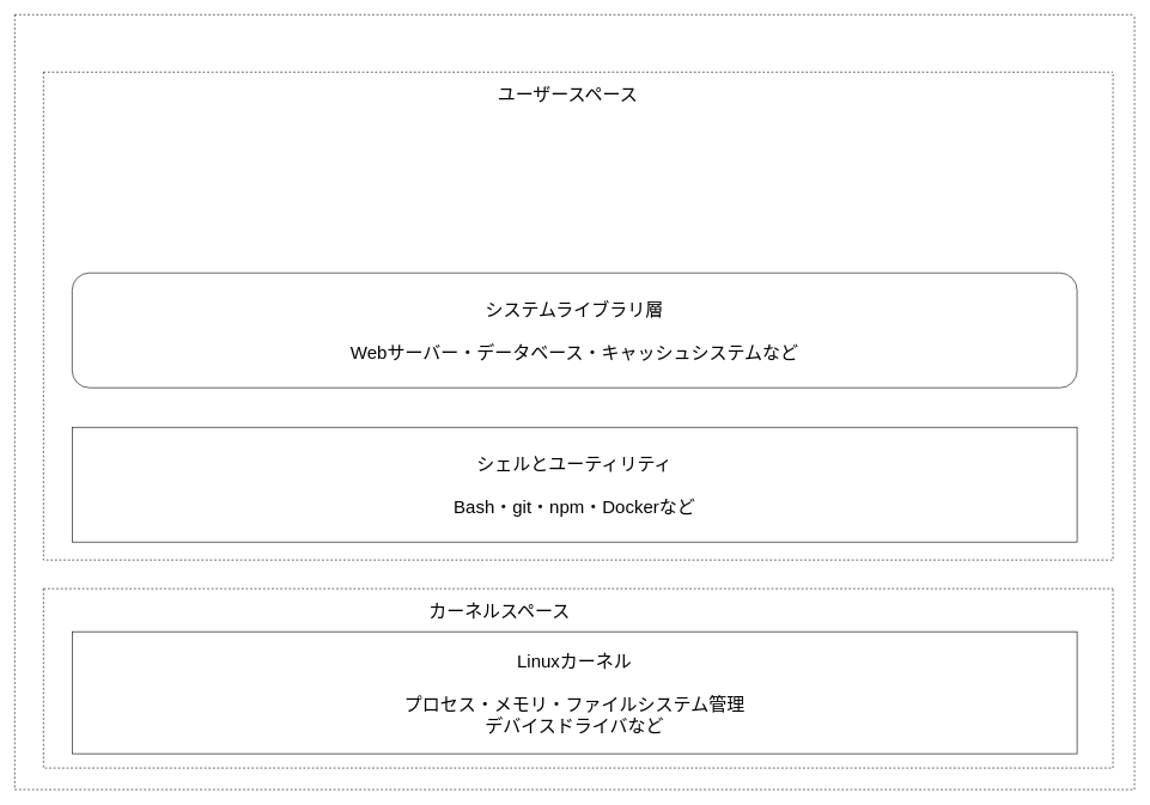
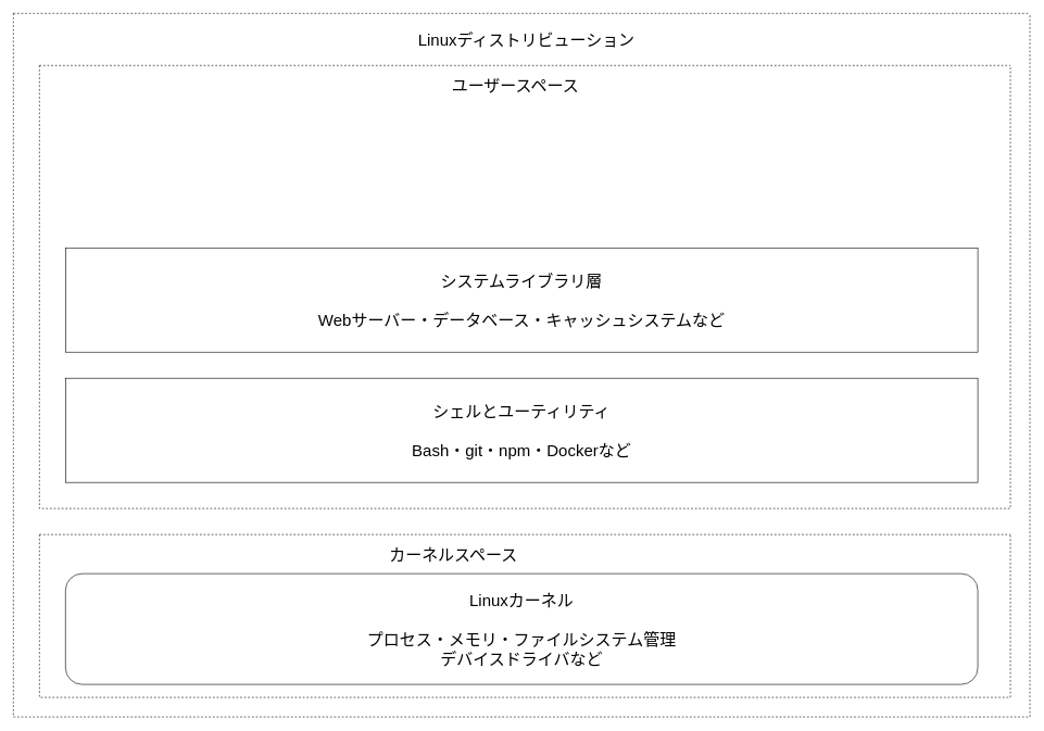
  <mxCell id="0" />
  <mxCell id="1" parent="0" />
  <mxCell id="2" value="" style="swimlane;startSize=0;dashed=1;" vertex="1" parent="1"><mxGeometry x="20" y="20" width="1560" height="1080" as="geometry" /></mxCell>
+ <mxCell id="3" value="Linuxディストリビューション" style="text;html=1;align=center;verticalAlign=middle;resizable=0;points=[];autosize=1;strokeColor=none;fillColor=none;fontSize=25;" vertex="1" parent="2"><mxGeometry x="607" y="20" width="360" height="40" as="geometry" /></mxCell>
  <mxCell id="4" value="" style="swimlane;startSize=0;dashed=1;fontSize=25;" vertex="1" parent="2"><mxGeometry x="40" y="80" width="1490" height="680" as="geometry" /></mxCell>
  <mxCell id="5" value="ユーザースペース" style="text;html=1;align=center;verticalAlign=middle;resizable=0;points=[];autosize=1;strokeColor=none;fillColor=none;fontSize=25;" vertex="1" parent="4"><mxGeometry x="620" y="10" width="220" height="40" as="geometry" /></mxCell>
- <mxCell id="6" value="システムライブラリ層&lt;br&gt;&lt;br&gt;Webサーバー・データベース・キャッシュシステムなど" style="whiteSpace=wrap;html=1;fontSize=25;rounded=1;" vertex="1" parent="4"><mxGeometry x="40" y="280" width="1400" height="160" as="geometry" /></mxCell>
- <mxCell id="7" value="シェルとユーティリティ&lt;br&gt;&lt;br&gt;Bash・git・npm・Dockerなど" style="rounded=0;whiteSpace=wrap;html=1;fontSize=25;" vertex="1" parent="4"><mxGeometry x="40" y="495" width="1400" height="160" as="geometry" /></mxCell>
+ <mxCell id="6" value="システムライブラリ層&lt;br&gt;&lt;br&gt;Webサーバー・データベース・キャッシュシステムなど" style="rounded=0;whiteSpace=wrap;html=1;fontSize=25;" vertex="1" parent="4"><mxGeometry x="40" y="280" width="1400" height="160" as="geometry" /></mxCell>
+ <mxCell id="7" value="シェルとユーティリティ&lt;br&gt;&lt;br&gt;Bash・git・npm・Dockerなど" style="rounded=0;whiteSpace=wrap;html=1;fontSize=25;" vertex="1" parent="4"><mxGeometry x="40" y="480" width="1400" height="160" as="geometry" /></mxCell>
  <mxCell id="8" value="" style="swimlane;startSize=0;dashed=1;fontSize=25;" vertex="1" parent="2"><mxGeometry x="40" y="800" width="1490" height="250" as="geometry" /></mxCell>
  <mxCell id="9" value="カーネルスペース" style="text;html=1;align=center;verticalAlign=middle;resizable=0;points=[];autosize=1;strokeColor=none;fillColor=none;fontSize=25;" vertex="1" parent="8"><mxGeometry x="525" y="10" width="220" height="40" as="geometry" /></mxCell>
- <mxCell id="10" value="Linuxカーネル&lt;br&gt;&lt;br&gt;プロセス・メモリ・ファイルシステム管理&lt;br&gt;デバイスドライバなど" style="rounded=0;whiteSpace=wrap;html=1;fontSize=25;" vertex="1" parent="8"><mxGeometry x="40" y="60" width="1400" height="170" as="geometry" /></mxCell>
+ <mxCell id="10" value="Linuxカーネル&lt;br&gt;&lt;br&gt;プロセス・メモリ・ファイルシステム管理&lt;br&gt;デバイスドライバなど" style="whiteSpace=wrap;html=1;fontSize=25;rounded=1;" vertex="1" parent="8"><mxGeometry x="40" y="60" width="1400" height="170" as="geometry" /></mxCell>
